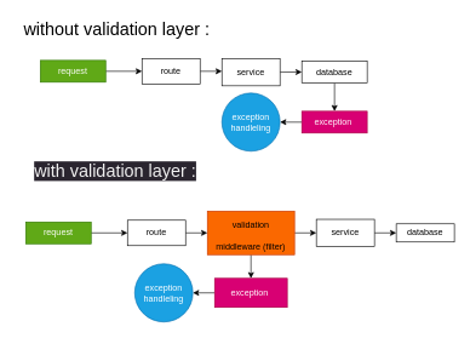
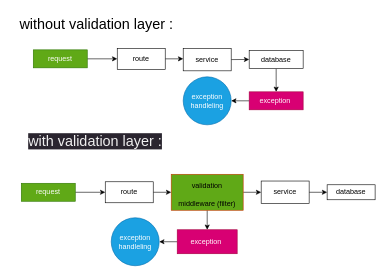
  <mxCell id="0" />
  <mxCell id="1" parent="0" />
  <mxCell id="2" style="edgeStyle=none;html=1;" parent="1" source="3" edge="1"><mxGeometry relative="1" as="geometry"><mxPoint x="195" y="97.5" as="targetPoint" /></mxGeometry></mxCell>
  <mxCell id="3" value="request" style="whiteSpace=wrap;html=1;fillColor=#60a917;fontColor=#ffffff;strokeColor=#2D7600;" parent="1" vertex="1"><mxGeometry x="55" y="82.5" width="90" height="30" as="geometry" /></mxCell>
  <mxCell id="4" style="edgeStyle=none;html=1;exitX=1;exitY=0.5;exitDx=0;exitDy=0;" parent="1" source="5" edge="1"><mxGeometry relative="1" as="geometry"><mxPoint x="305" y="97.5" as="targetPoint" /></mxGeometry></mxCell>
  <mxCell id="5" value="route" style="whiteSpace=wrap;html=1;" parent="1" vertex="1"><mxGeometry x="195" y="80" width="80" height="35" as="geometry" /></mxCell>
  <mxCell id="6" style="edgeStyle=none;html=1;exitX=1;exitY=0.5;exitDx=0;exitDy=0;" parent="1" source="7" edge="1"><mxGeometry relative="1" as="geometry"><mxPoint x="415" y="98.5" as="targetPoint" /></mxGeometry></mxCell>
  <mxCell id="7" value="service" style="whiteSpace=wrap;html=1;" parent="1" vertex="1"><mxGeometry x="305" y="80" width="80" height="37.5" as="geometry" /></mxCell>
  <mxCell id="8" style="edgeStyle=none;html=1;exitX=0.5;exitY=1;exitDx=0;exitDy=0;" parent="1" source="9" edge="1"><mxGeometry relative="1" as="geometry"><mxPoint x="460" y="152.5" as="targetPoint" /></mxGeometry></mxCell>
  <mxCell id="9" value="database" style="whiteSpace=wrap;html=1;" parent="1" vertex="1"><mxGeometry x="415" y="83.75" width="90" height="30" as="geometry" /></mxCell>
  <mxCell id="10" style="edgeStyle=none;html=1;exitX=0;exitY=0.5;exitDx=0;exitDy=0;" parent="1" source="11" edge="1"><mxGeometry relative="1" as="geometry"><mxPoint x="385" y="167.5" as="targetPoint" /></mxGeometry></mxCell>
  <mxCell id="11" value="exception&amp;nbsp;&lt;br&gt;" style="whiteSpace=wrap;html=1;fillColor=#d80073;fontColor=#ffffff;strokeColor=#A50040;" parent="1" vertex="1"><mxGeometry x="415" y="152.5" width="90" height="30" as="geometry" /></mxCell>
  <mxCell id="12" value="exception&lt;br&gt;handleling" style="ellipse;whiteSpace=wrap;html=1;fillColor=#1ba1e2;fontColor=#ffffff;strokeColor=#006EAF;" parent="1" vertex="1"><mxGeometry x="305" y="127.5" width="80" height="80" as="geometry" /></mxCell>
  <mxCell id="13" value="&lt;font style=&quot;font-size: 24px;&quot;&gt;without validation layer :&lt;br&gt;&lt;/font&gt;" style="text;html=1;align=center;verticalAlign=middle;resizable=0;points=[];autosize=1;strokeColor=none;fillColor=none;" parent="1" vertex="1"><mxGeometry x="20" y="20" width="280" height="40" as="geometry" /></mxCell>
  <mxCell id="14" value="&lt;span style=&quot;color: rgb(240, 240, 240); font-family: Helvetica; font-size: 24px; font-style: normal; font-variant-ligatures: normal; font-variant-caps: normal; font-weight: 400; letter-spacing: normal; orphans: 2; text-align: center; text-indent: 0px; text-transform: none; widows: 2; word-spacing: 0px; -webkit-text-stroke-width: 0px; background-color: rgb(42, 37, 47); text-decoration-thickness: initial; text-decoration-style: initial; text-decoration-color: initial; float: none; display: inline !important;&quot;&gt;with validation layer :&lt;/span&gt;" style="text;whiteSpace=wrap;html=1;fontSize=24;" parent="1" vertex="1"><mxGeometry x="45" y="215" width="290" height="50" as="geometry" /></mxCell>
  <mxCell id="15" style="edgeStyle=none;html=1;" parent="1" source="16" edge="1"><mxGeometry relative="1" as="geometry"><mxPoint x="175" y="320" as="targetPoint" /></mxGeometry></mxCell>
  <mxCell id="16" value="request" style="whiteSpace=wrap;html=1;fillColor=#60a917;fontColor=#ffffff;strokeColor=#2D7600;" parent="1" vertex="1"><mxGeometry x="35" y="305" width="90" height="30" as="geometry" /></mxCell>
  <mxCell id="17" style="edgeStyle=none;html=1;exitX=1;exitY=0.5;exitDx=0;exitDy=0;" parent="1" source="18" edge="1"><mxGeometry relative="1" as="geometry"><mxPoint x="285" y="320" as="targetPoint" /></mxGeometry></mxCell>
  <mxCell id="18" value="route" style="whiteSpace=wrap;html=1;" parent="1" vertex="1"><mxGeometry x="175" y="302.5" width="80" height="35" as="geometry" /></mxCell>
  <mxCell id="19" style="edgeStyle=none;html=1;exitX=1;exitY=0.5;exitDx=0;exitDy=0;entryX=0;entryY=0.5;entryDx=0;entryDy=0;fontSize=12;" parent="1" source="20" target="21" edge="1"><mxGeometry relative="1" as="geometry" /></mxCell>
  <mxCell id="20" value="service" style="whiteSpace=wrap;html=1;" parent="1" vertex="1"><mxGeometry x="435" y="301.25" width="80" height="37.5" as="geometry" /></mxCell>
  <mxCell id="21" value="database" style="whiteSpace=wrap;html=1;" parent="1" vertex="1"><mxGeometry x="545" y="307.5" width="80" height="25" as="geometry" /></mxCell>
  <mxCell id="22" style="edgeStyle=none;html=1;exitX=0;exitY=0.5;exitDx=0;exitDy=0;fontSize=12;" parent="1" source="23" target="24" edge="1"><mxGeometry relative="1" as="geometry" /></mxCell>
  <mxCell id="23" value="exception&amp;nbsp;&lt;br&gt;" style="whiteSpace=wrap;html=1;fillColor=#d80073;fontColor=#ffffff;strokeColor=#A50040;" parent="1" vertex="1"><mxGeometry x="295" y="382.5" width="100" height="40" as="geometry" /></mxCell>
  <mxCell id="24" value="exception&lt;br&gt;handleling" style="ellipse;whiteSpace=wrap;html=1;fillColor=#1ba1e2;fontColor=#ffffff;strokeColor=#006EAF;" parent="1" vertex="1"><mxGeometry x="185" y="362.5" width="80" height="80" as="geometry" /></mxCell>
  <mxCell id="25" style="edgeStyle=none;html=1;exitX=0.5;exitY=1;exitDx=0;exitDy=0;entryX=0.5;entryY=0;entryDx=0;entryDy=0;fontSize=12;" parent="1" source="27" target="23" edge="1"><mxGeometry relative="1" as="geometry" /></mxCell>
  <mxCell id="26" style="edgeStyle=none;html=1;exitX=1;exitY=0.5;exitDx=0;exitDy=0;entryX=0;entryY=0.5;entryDx=0;entryDy=0;fontSize=12;" parent="1" source="27" target="20" edge="1"><mxGeometry relative="1" as="geometry" /></mxCell>
- <mxCell id="27" value="&lt;font style=&quot;font-size: 12px;&quot;&gt;validation&lt;br&gt;middleware (filter)&lt;/font&gt;" style="whiteSpace=wrap;html=1;fontSize=24;fillColor=#fa6800;strokeColor=#C73500;fontColor=#000000;" parent="1" vertex="1"><mxGeometry x="285" y="290" width="120" height="60" as="geometry" /></mxCell>
+ <mxCell id="27" value="&lt;font style=&quot;font-size: 12px;&quot;&gt;validation&lt;br&gt;middleware (filter)&lt;/font&gt;" style="whiteSpace=wrap;html=1;fontSize=24;fillColor=#60a917;strokeColor=#C73500;fontColor=#000000;" parent="1" vertex="1"><mxGeometry x="285" y="290" width="120" height="60" as="geometry" /></mxCell>
